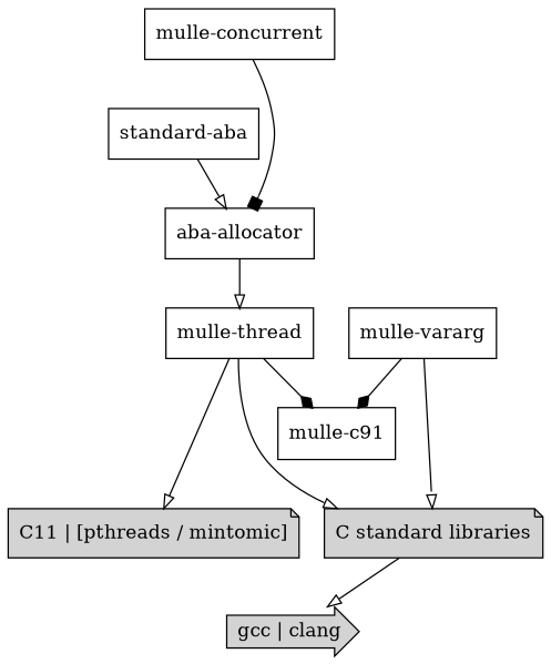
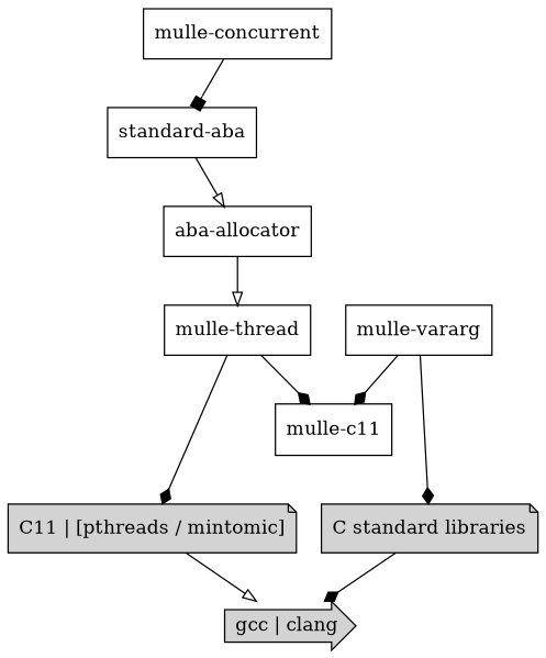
  digraph {
    node [shape=record]
    edge [arrowhead=onormal]
    "gcc | clang " [fillcolor=lightgray shape=rarrow style=filled]
-   "mulle-c11" [label="mulle-c91"]
+   "mulle-c11"
    "C11 | [pthreads / mintomic]" [color=black fillcolor=lightgray fontcolor=black shape=note style=filled]
    "C standard libraries" [color=black fillcolor=lightgray fontcolor=black shape=note style=filled]
    n5 [label="aba-allocator"]
    "mulle-thread"
    "mulle-vararg"
    n8 [label="standard-aba"]
    "mulle-concurrent"
    subgraph sub_1 {
      rank=same
      "gcc | clang "
    }
    subgraph sub_2 {
      rank=same
      "mulle-c11"
    }
    subgraph sub_3 {
      rank=same
      "C11 | [pthreads / mintomic]"
      "C standard libraries"
    }
    subgraph sub_4 {
      rank=same
      n5
    }
    subgraph sub_5 {
      rank=same
      "mulle-thread"
      "mulle-vararg"
    }
    subgraph sub_6 {
      rank=same
      n8
    }
    subgraph sub_7 {
      rank=same
      "mulle-concurrent"
    }
    "mulle-c11" -> "C11 | [pthreads / mintomic]" [style=invis arrowhead=""]
    "mulle-c11" -> "C standard libraries" [style=invis arrowhead=""]
-   "C standard libraries" -> "gcc | clang "
+   "C11 | [pthreads / mintomic]" -> "gcc | clang "
+   "C standard libraries" -> "gcc | clang " [arrowhead=diamond]
    n5 -> "mulle-thread"
    "mulle-thread" -> "mulle-c11" [arrowhead=diamond]
-   "mulle-thread" -> "C11 | [pthreads / mintomic]"
-   "mulle-thread" -> "C standard libraries"
+   "mulle-thread" -> "C11 | [pthreads / mintomic]" [arrowhead=diamond]
    "mulle-vararg" -> "mulle-c11" [arrowhead=diamond]
-   "mulle-vararg" -> "C standard libraries"
+   "mulle-vararg" -> "C standard libraries" [arrowhead=diamond]
    n8 -> n5
-   "mulle-concurrent" -> n5 [arrowhead=box]
+   "mulle-concurrent" -> n8 [arrowhead=box]
  }
